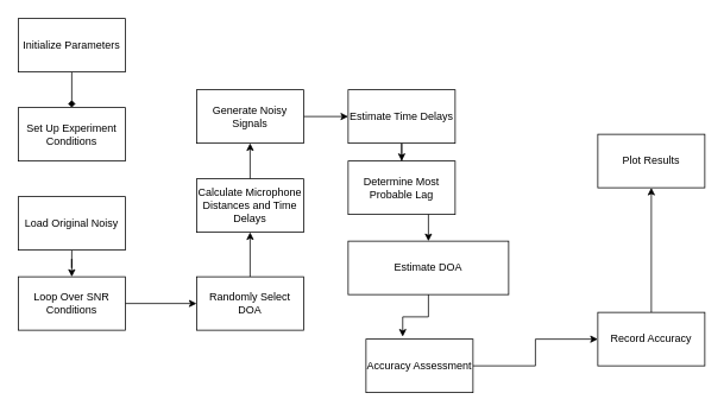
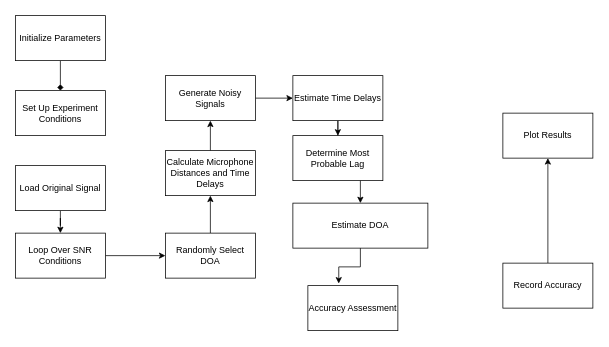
  <mxCell id="0" />
  <mxCell id="1" parent="0" />
  <mxCell id="2" style="edgeStyle=orthogonalEdgeStyle;rounded=0;orthogonalLoop=1;jettySize=auto;html=1;endArrow=diamond;" edge="1" parent="1" source="3" target="4"><mxGeometry relative="1" as="geometry"><mxPoint x="80" y="120" as="targetPoint" /></mxGeometry></mxCell>
  <mxCell id="3" value="Initialize Parameters" style="rounded=0;whiteSpace=wrap;html=1;" vertex="1" parent="1"><mxGeometry x="20" y="20" width="120" height="60" as="geometry" /></mxCell>
  <mxCell id="4" value="Set Up Experiment Conditions" style="rounded=0;whiteSpace=wrap;html=1;" vertex="1" parent="1"><mxGeometry x="20" y="120" width="120" height="60" as="geometry" /></mxCell>
  <mxCell id="5" value="" style="edgeStyle=orthogonalEdgeStyle;rounded=0;orthogonalLoop=1;jettySize=auto;html=1;" edge="1" parent="1" source="6" target="8"><mxGeometry relative="1" as="geometry" /></mxCell>
- <mxCell id="6" value="Load Original Noisy" style="rounded=0;whiteSpace=wrap;html=1;" vertex="1" parent="1"><mxGeometry x="20" y="220" width="120" height="60" as="geometry" /></mxCell>
+ <mxCell id="6" value="Load Original Signal" style="rounded=0;whiteSpace=wrap;html=1;" vertex="1" parent="1"><mxGeometry x="20" y="220" width="120" height="60" as="geometry" /></mxCell>
  <mxCell id="7" value="" style="edgeStyle=orthogonalEdgeStyle;rounded=0;orthogonalLoop=1;jettySize=auto;html=1;" edge="1" parent="1" source="8" target="10"><mxGeometry relative="1" as="geometry" /></mxCell>
  <mxCell id="8" value="Loop Over SNR Conditions" style="rounded=0;whiteSpace=wrap;html=1;" vertex="1" parent="1"><mxGeometry x="20" y="310" width="120" height="60" as="geometry" /></mxCell>
  <mxCell id="9" value="" style="edgeStyle=orthogonalEdgeStyle;rounded=0;orthogonalLoop=1;jettySize=auto;html=1;" edge="1" parent="1" source="10" target="12"><mxGeometry relative="1" as="geometry" /></mxCell>
  <mxCell id="10" value="Randomly Select DOA" style="rounded=0;whiteSpace=wrap;html=1;" vertex="1" parent="1"><mxGeometry x="220" y="310" width="120" height="60" as="geometry" /></mxCell>
  <mxCell id="11" value="" style="edgeStyle=orthogonalEdgeStyle;rounded=0;orthogonalLoop=1;jettySize=auto;html=1;" edge="1" parent="1" source="12" target="14"><mxGeometry relative="1" as="geometry" /></mxCell>
  <mxCell id="12" value="Calculate Microphone Distances and Time Delays" style="rounded=0;whiteSpace=wrap;html=1;" vertex="1" parent="1"><mxGeometry x="220" y="200" width="120" height="60" as="geometry" /></mxCell>
  <mxCell id="13" value="" style="edgeStyle=orthogonalEdgeStyle;rounded=0;orthogonalLoop=1;jettySize=auto;html=1;" edge="1" parent="1" source="14" target="17"><mxGeometry relative="1" as="geometry" /></mxCell>
  <mxCell id="14" value="Generate Noisy Signals" style="rounded=0;whiteSpace=wrap;html=1;" vertex="1" parent="1"><mxGeometry x="220" y="100" width="120" height="60" as="geometry" /></mxCell>
  <mxCell id="15" value="" style="edgeStyle=orthogonalEdgeStyle;rounded=0;orthogonalLoop=1;jettySize=auto;html=1;" edge="1" parent="1" source="17" target="18"><mxGeometry relative="1" as="geometry" /></mxCell>
  <mxCell id="16" style="edgeStyle=orthogonalEdgeStyle;rounded=0;orthogonalLoop=1;jettySize=auto;html=1;" edge="1" parent="1" source="17"><mxGeometry relative="1" as="geometry"><mxPoint x="450" y="180" as="targetPoint" /></mxGeometry></mxCell>
  <mxCell id="17" value="Estimate Time Delays" style="whiteSpace=wrap;html=1;rounded=0;" vertex="1" parent="1"><mxGeometry x="390" y="100" width="120" height="60" as="geometry" /></mxCell>
  <mxCell id="18" value="Estimate DOA" style="whiteSpace=wrap;html=1;rounded=0;" vertex="1" parent="1"><mxGeometry x="390" y="270" width="180" height="60" as="geometry" /></mxCell>
- <mxCell id="19" value="" style="edgeStyle=orthogonalEdgeStyle;rounded=0;orthogonalLoop=1;jettySize=auto;html=1;" edge="1" parent="1" source="20" target="23"><mxGeometry relative="1" as="geometry" /></mxCell>
  <mxCell id="20" value="Accuracy Assessment" style="rounded=0;whiteSpace=wrap;html=1;" vertex="1" parent="1"><mxGeometry x="410" y="380" width="120" height="60" as="geometry" /></mxCell>
  <mxCell id="21" style="edgeStyle=orthogonalEdgeStyle;rounded=0;orthogonalLoop=1;jettySize=auto;html=1;exitX=0.5;exitY=1;exitDx=0;exitDy=0;entryX=0.343;entryY=-0.047;entryDx=0;entryDy=0;entryPerimeter=0;" edge="1" parent="1" source="18" target="20"><mxGeometry relative="1" as="geometry" /></mxCell>
  <mxCell id="22" value="" style="edgeStyle=orthogonalEdgeStyle;rounded=0;orthogonalLoop=1;jettySize=auto;html=1;" edge="1" parent="1" source="23" target="24"><mxGeometry relative="1" as="geometry" /></mxCell>
  <mxCell id="23" value="Record Accuracy" style="whiteSpace=wrap;html=1;rounded=0;" vertex="1" parent="1"><mxGeometry x="670" y="350" width="120" height="60" as="geometry" /></mxCell>
  <mxCell id="24" value="Plot Results" style="whiteSpace=wrap;html=1;rounded=0;" vertex="1" parent="1"><mxGeometry x="670" y="150" width="120" height="60" as="geometry" /></mxCell>
  <mxCell id="25" value="Determine Most Probable Lag" style="rounded=0;whiteSpace=wrap;html=1;" vertex="1" parent="1"><mxGeometry x="390" y="180" width="120" height="60" as="geometry" /></mxCell>
